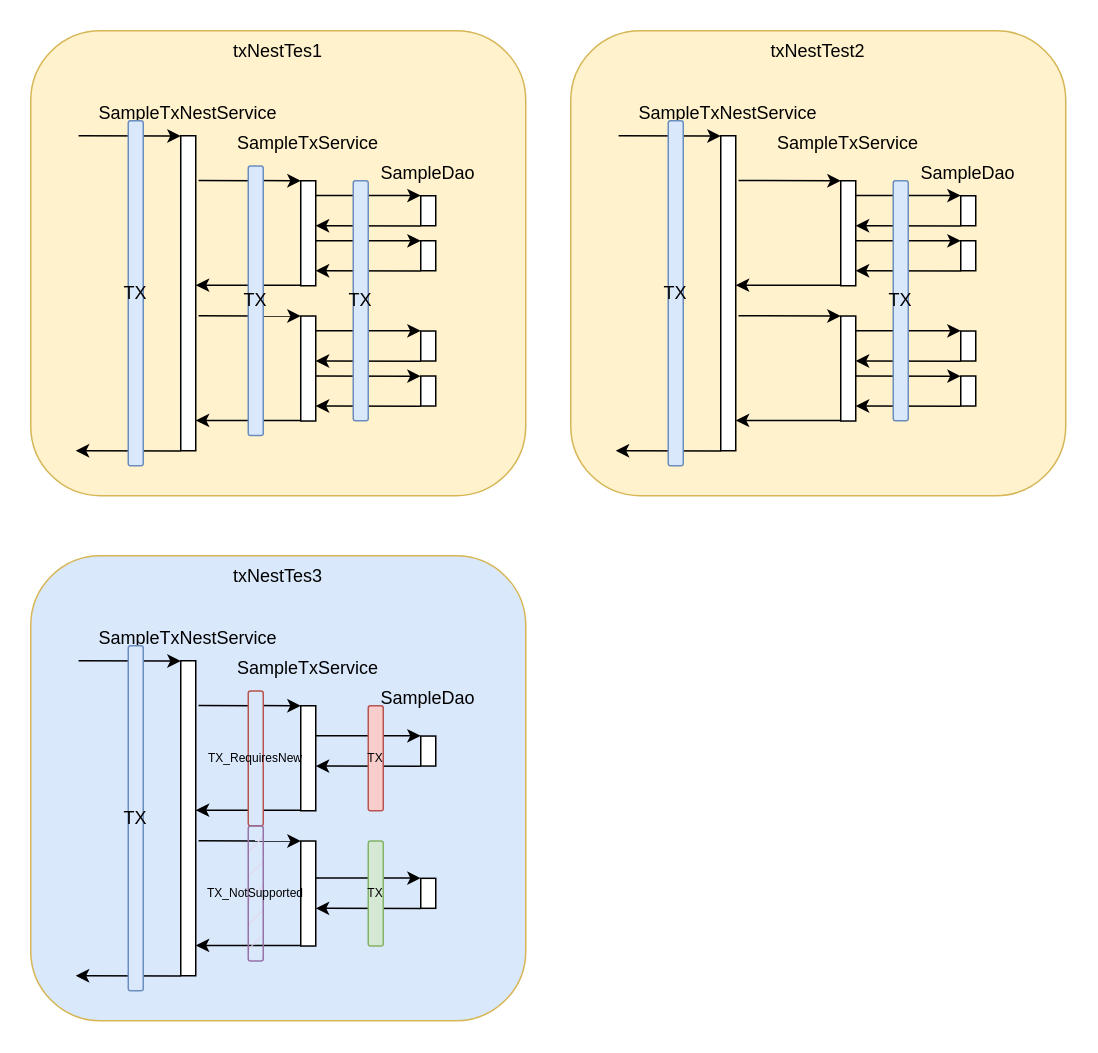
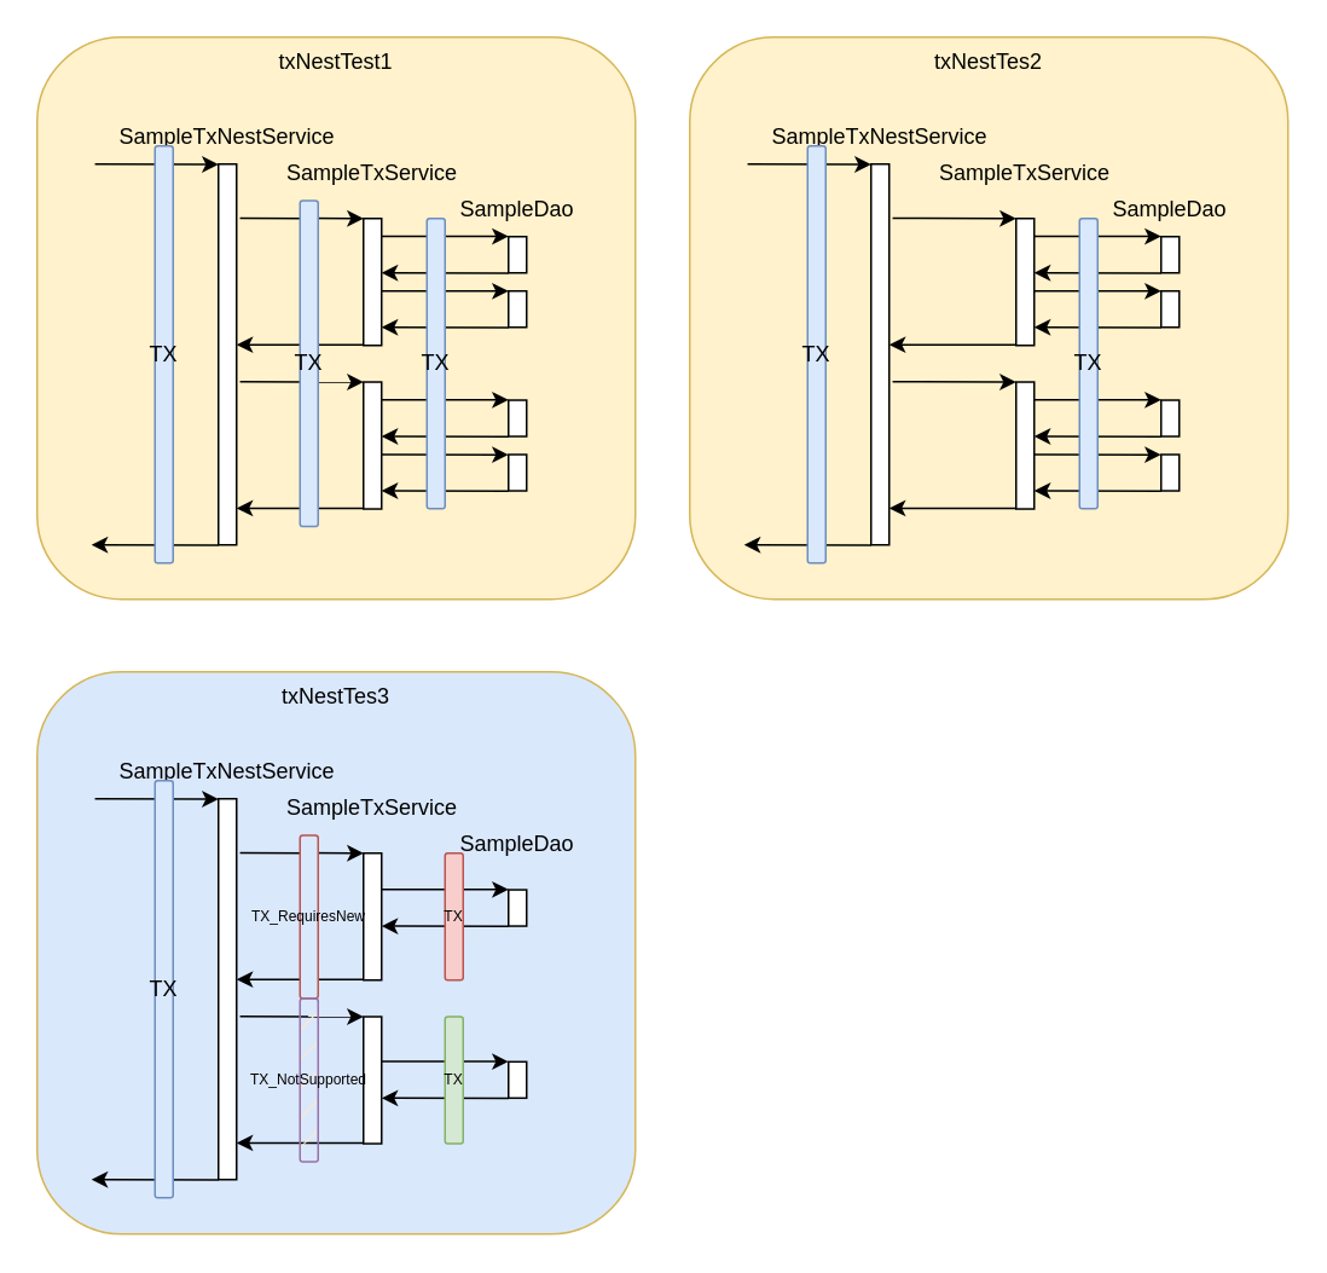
  <mxCell id="0" />
  <mxCell id="1" parent="0" />
- <mxCell id="2" value="txNestTes1" style="rounded=1;whiteSpace=wrap;html=1;fillColor=#fff2cc;strokeColor=#d6b656;verticalAlign=top;" vertex="1" parent="1"><mxGeometry x="20" y="20" width="330" height="310" as="geometry" /></mxCell>
+ <mxCell id="2" value="txNestTest1" style="rounded=1;whiteSpace=wrap;html=1;fillColor=#fff2cc;strokeColor=#d6b656;verticalAlign=top;" vertex="1" parent="1"><mxGeometry x="20" y="20" width="330" height="310" as="geometry" /></mxCell>
  <mxCell id="3" value="" style="rounded=0;whiteSpace=wrap;html=1;" vertex="1" parent="1"><mxGeometry x="120" y="90" width="10" height="210" as="geometry" /></mxCell>
  <mxCell id="4" value="SampleTxNestService" style="text;html=1;strokeColor=none;fillColor=none;align=center;verticalAlign=middle;whiteSpace=wrap;rounded=0;" vertex="1" parent="1"><mxGeometry x="95" y="60" width="60" height="30" as="geometry" /></mxCell>
  <mxCell id="5" value="" style="rounded=0;whiteSpace=wrap;html=1;" vertex="1" parent="1"><mxGeometry x="200" y="120" width="10" height="70" as="geometry" /></mxCell>
  <mxCell id="6" value="SampleTxService" style="text;html=1;strokeColor=none;fillColor=none;align=center;verticalAlign=middle;whiteSpace=wrap;rounded=0;" vertex="1" parent="1"><mxGeometry x="175" y="80" width="60" height="30" as="geometry" /></mxCell>
  <mxCell id="7" value="" style="rounded=0;whiteSpace=wrap;html=1;" vertex="1" parent="1"><mxGeometry x="280" y="130" width="10" height="20" as="geometry" /></mxCell>
  <mxCell id="8" value="SampleDao" style="text;html=1;strokeColor=none;fillColor=none;align=center;verticalAlign=middle;whiteSpace=wrap;rounded=0;" vertex="1" parent="1"><mxGeometry x="255" y="100" width="60" height="30" as="geometry" /></mxCell>
  <mxCell id="9" value="" style="rounded=0;whiteSpace=wrap;html=1;" vertex="1" parent="1"><mxGeometry x="280" y="160" width="10" height="20" as="geometry" /></mxCell>
  <mxCell id="10" value="" style="endArrow=classic;html=1;rounded=0;exitX=1.188;exitY=0.142;exitDx=0;exitDy=0;exitPerimeter=0;" edge="1" parent="1" source="3"><mxGeometry width="50" height="50" relative="1" as="geometry"><mxPoint x="300" y="170" as="sourcePoint" /><mxPoint x="200" y="120" as="targetPoint" /></mxGeometry></mxCell>
  <mxCell id="11" value="" style="endArrow=classic;html=1;rounded=0;exitX=1;exitY=0.176;exitDx=0;exitDy=0;exitPerimeter=0;" edge="1" parent="1"><mxGeometry width="50" height="50" relative="1" as="geometry"><mxPoint x="210" y="129.8" as="sourcePoint" /><mxPoint x="280" y="129.88" as="targetPoint" /></mxGeometry></mxCell>
  <mxCell id="12" value="" style="endArrow=classic;html=1;rounded=0;" edge="1" parent="1"><mxGeometry width="50" height="50" relative="1" as="geometry"><mxPoint x="280" y="150.12" as="sourcePoint" /><mxPoint x="210" y="150" as="targetPoint" /></mxGeometry></mxCell>
  <mxCell id="13" value="" style="endArrow=classic;html=1;rounded=0;exitX=1;exitY=0.176;exitDx=0;exitDy=0;exitPerimeter=0;" edge="1" parent="1"><mxGeometry width="50" height="50" relative="1" as="geometry"><mxPoint x="210" y="160" as="sourcePoint" /><mxPoint x="280" y="160.08" as="targetPoint" /></mxGeometry></mxCell>
  <mxCell id="14" value="" style="endArrow=classic;html=1;rounded=0;" edge="1" parent="1"><mxGeometry width="50" height="50" relative="1" as="geometry"><mxPoint x="280" y="180.12" as="sourcePoint" /><mxPoint x="210" y="180" as="targetPoint" /></mxGeometry></mxCell>
  <mxCell id="15" value="" style="endArrow=classic;html=1;rounded=0;" edge="1" parent="1"><mxGeometry width="50" height="50" relative="1" as="geometry"><mxPoint x="200" y="189.72" as="sourcePoint" /><mxPoint x="130" y="189.6" as="targetPoint" /></mxGeometry></mxCell>
  <mxCell id="16" value="" style="rounded=0;whiteSpace=wrap;html=1;" vertex="1" parent="1"><mxGeometry x="200" y="210.18" width="10" height="70" as="geometry" /></mxCell>
  <mxCell id="17" value="" style="rounded=0;whiteSpace=wrap;html=1;" vertex="1" parent="1"><mxGeometry x="280" y="220.18" width="10" height="20" as="geometry" /></mxCell>
  <mxCell id="18" value="" style="rounded=0;whiteSpace=wrap;html=1;" vertex="1" parent="1"><mxGeometry x="280" y="250.18" width="10" height="20" as="geometry" /></mxCell>
  <mxCell id="19" value="" style="endArrow=classic;html=1;rounded=0;exitX=1.188;exitY=0.142;exitDx=0;exitDy=0;exitPerimeter=0;" edge="1" parent="1"><mxGeometry width="50" height="50" relative="1" as="geometry"><mxPoint x="131.88" y="210" as="sourcePoint" /><mxPoint x="200" y="210.18" as="targetPoint" /></mxGeometry></mxCell>
  <mxCell id="20" value="" style="endArrow=classic;html=1;rounded=0;exitX=1;exitY=0.176;exitDx=0;exitDy=0;exitPerimeter=0;" edge="1" parent="1"><mxGeometry width="50" height="50" relative="1" as="geometry"><mxPoint x="210" y="219.98" as="sourcePoint" /><mxPoint x="280" y="220.06" as="targetPoint" /></mxGeometry></mxCell>
  <mxCell id="21" value="" style="endArrow=classic;html=1;rounded=0;" edge="1" parent="1"><mxGeometry width="50" height="50" relative="1" as="geometry"><mxPoint x="280" y="240.3" as="sourcePoint" /><mxPoint x="210" y="240.18" as="targetPoint" /></mxGeometry></mxCell>
  <mxCell id="22" value="" style="endArrow=classic;html=1;rounded=0;exitX=1;exitY=0.176;exitDx=0;exitDy=0;exitPerimeter=0;" edge="1" parent="1"><mxGeometry width="50" height="50" relative="1" as="geometry"><mxPoint x="210" y="250.18" as="sourcePoint" /><mxPoint x="280" y="250.26" as="targetPoint" /></mxGeometry></mxCell>
  <mxCell id="23" value="" style="endArrow=classic;html=1;rounded=0;" edge="1" parent="1"><mxGeometry width="50" height="50" relative="1" as="geometry"><mxPoint x="280" y="270.3" as="sourcePoint" /><mxPoint x="210" y="270.18" as="targetPoint" /></mxGeometry></mxCell>
  <mxCell id="24" value="" style="endArrow=classic;html=1;rounded=0;" edge="1" parent="1"><mxGeometry width="50" height="50" relative="1" as="geometry"><mxPoint x="200" y="279.9" as="sourcePoint" /><mxPoint x="130" y="279.78" as="targetPoint" /></mxGeometry></mxCell>
  <mxCell id="25" value="TX" style="rounded=1;whiteSpace=wrap;html=1;fillColor=#dae8fc;strokeColor=#6c8ebf;" vertex="1" parent="1"><mxGeometry x="235" y="120" width="10" height="160" as="geometry" /></mxCell>
  <mxCell id="26" value="TX" style="rounded=1;whiteSpace=wrap;html=1;fillColor=#dae8fc;strokeColor=#6c8ebf;" vertex="1" parent="1"><mxGeometry x="165" y="110.09" width="10" height="179.82" as="geometry" /></mxCell>
  <mxCell id="27" value="" style="endArrow=classic;html=1;rounded=0;exitX=1.188;exitY=0.142;exitDx=0;exitDy=0;exitPerimeter=0;" edge="1" parent="1"><mxGeometry width="50" height="50" relative="1" as="geometry"><mxPoint x="51.88" y="90" as="sourcePoint" /><mxPoint x="120" y="90.18" as="targetPoint" /></mxGeometry></mxCell>
  <mxCell id="28" value="" style="endArrow=classic;html=1;rounded=0;" edge="1" parent="1"><mxGeometry width="50" height="50" relative="1" as="geometry"><mxPoint x="120" y="300.12" as="sourcePoint" /><mxPoint x="50" y="300" as="targetPoint" /></mxGeometry></mxCell>
  <mxCell id="29" value="TX" style="rounded=1;whiteSpace=wrap;html=1;fillColor=#dae8fc;strokeColor=#6c8ebf;" vertex="1" parent="1"><mxGeometry x="85" y="80" width="10" height="230" as="geometry" /></mxCell>
- <mxCell id="30" value="txNestTest2" style="rounded=1;whiteSpace=wrap;html=1;fillColor=#fff2cc;strokeColor=#d6b656;verticalAlign=top;" vertex="1" parent="1"><mxGeometry x="380" y="20" width="330" height="310" as="geometry" /></mxCell>
+ <mxCell id="30" value="txNestTes2" style="rounded=1;whiteSpace=wrap;html=1;fillColor=#fff2cc;strokeColor=#d6b656;verticalAlign=top;" vertex="1" parent="1"><mxGeometry x="380" y="20" width="330" height="310" as="geometry" /></mxCell>
  <mxCell id="31" value="" style="rounded=0;whiteSpace=wrap;html=1;" vertex="1" parent="1"><mxGeometry x="480" y="90" width="10" height="210" as="geometry" /></mxCell>
  <mxCell id="32" value="SampleTxNestService" style="text;html=1;strokeColor=none;fillColor=none;align=center;verticalAlign=middle;whiteSpace=wrap;rounded=0;" vertex="1" parent="1"><mxGeometry x="455" y="60" width="60" height="30" as="geometry" /></mxCell>
  <mxCell id="33" value="" style="rounded=0;whiteSpace=wrap;html=1;" vertex="1" parent="1"><mxGeometry x="560" y="120" width="10" height="70" as="geometry" /></mxCell>
  <mxCell id="34" value="SampleTxService" style="text;html=1;strokeColor=none;fillColor=none;align=center;verticalAlign=middle;whiteSpace=wrap;rounded=0;" vertex="1" parent="1"><mxGeometry x="535" y="80" width="60" height="30" as="geometry" /></mxCell>
  <mxCell id="35" value="" style="rounded=0;whiteSpace=wrap;html=1;" vertex="1" parent="1"><mxGeometry x="640" y="130" width="10" height="20" as="geometry" /></mxCell>
  <mxCell id="36" value="SampleDao" style="text;html=1;strokeColor=none;fillColor=none;align=center;verticalAlign=middle;whiteSpace=wrap;rounded=0;" vertex="1" parent="1"><mxGeometry x="615" y="100" width="60" height="30" as="geometry" /></mxCell>
  <mxCell id="37" value="" style="rounded=0;whiteSpace=wrap;html=1;" vertex="1" parent="1"><mxGeometry x="640" y="160" width="10" height="20" as="geometry" /></mxCell>
  <mxCell id="38" value="" style="endArrow=classic;html=1;rounded=0;exitX=1.188;exitY=0.142;exitDx=0;exitDy=0;exitPerimeter=0;" edge="1" parent="1" source="31"><mxGeometry width="50" height="50" relative="1" as="geometry"><mxPoint x="660" y="170" as="sourcePoint" /><mxPoint x="560" y="120" as="targetPoint" /></mxGeometry></mxCell>
  <mxCell id="39" value="" style="endArrow=classic;html=1;rounded=0;exitX=1;exitY=0.176;exitDx=0;exitDy=0;exitPerimeter=0;" edge="1" parent="1"><mxGeometry width="50" height="50" relative="1" as="geometry"><mxPoint x="570" y="129.8" as="sourcePoint" /><mxPoint x="640" y="129.88" as="targetPoint" /></mxGeometry></mxCell>
  <mxCell id="40" value="" style="endArrow=classic;html=1;rounded=0;" edge="1" parent="1"><mxGeometry width="50" height="50" relative="1" as="geometry"><mxPoint x="640" y="150.12" as="sourcePoint" /><mxPoint x="570" y="150" as="targetPoint" /></mxGeometry></mxCell>
  <mxCell id="41" value="" style="endArrow=classic;html=1;rounded=0;exitX=1;exitY=0.176;exitDx=0;exitDy=0;exitPerimeter=0;" edge="1" parent="1"><mxGeometry width="50" height="50" relative="1" as="geometry"><mxPoint x="570" y="160" as="sourcePoint" /><mxPoint x="640" y="160.08" as="targetPoint" /></mxGeometry></mxCell>
  <mxCell id="42" value="" style="endArrow=classic;html=1;rounded=0;" edge="1" parent="1"><mxGeometry width="50" height="50" relative="1" as="geometry"><mxPoint x="640" y="180.12" as="sourcePoint" /><mxPoint x="570" y="180" as="targetPoint" /></mxGeometry></mxCell>
  <mxCell id="43" value="" style="endArrow=classic;html=1;rounded=0;" edge="1" parent="1"><mxGeometry width="50" height="50" relative="1" as="geometry"><mxPoint x="560" y="189.72" as="sourcePoint" /><mxPoint x="490" y="189.6" as="targetPoint" /></mxGeometry></mxCell>
  <mxCell id="44" value="" style="rounded=0;whiteSpace=wrap;html=1;" vertex="1" parent="1"><mxGeometry x="560" y="210.18" width="10" height="70" as="geometry" /></mxCell>
  <mxCell id="45" value="" style="rounded=0;whiteSpace=wrap;html=1;" vertex="1" parent="1"><mxGeometry x="640" y="220.18" width="10" height="20" as="geometry" /></mxCell>
  <mxCell id="46" value="" style="rounded=0;whiteSpace=wrap;html=1;" vertex="1" parent="1"><mxGeometry x="640" y="250.18" width="10" height="20" as="geometry" /></mxCell>
  <mxCell id="47" value="" style="endArrow=classic;html=1;rounded=0;exitX=1.188;exitY=0.142;exitDx=0;exitDy=0;exitPerimeter=0;" edge="1" parent="1"><mxGeometry width="50" height="50" relative="1" as="geometry"><mxPoint x="491.88" y="210" as="sourcePoint" /><mxPoint x="560" y="210.18" as="targetPoint" /></mxGeometry></mxCell>
  <mxCell id="48" value="" style="endArrow=classic;html=1;rounded=0;exitX=1;exitY=0.176;exitDx=0;exitDy=0;exitPerimeter=0;" edge="1" parent="1"><mxGeometry width="50" height="50" relative="1" as="geometry"><mxPoint x="570" y="219.98" as="sourcePoint" /><mxPoint x="640" y="220.06" as="targetPoint" /></mxGeometry></mxCell>
  <mxCell id="49" value="" style="endArrow=classic;html=1;rounded=0;" edge="1" parent="1"><mxGeometry width="50" height="50" relative="1" as="geometry"><mxPoint x="640" y="240.3" as="sourcePoint" /><mxPoint x="570" y="240.18" as="targetPoint" /></mxGeometry></mxCell>
  <mxCell id="50" value="" style="endArrow=classic;html=1;rounded=0;exitX=1;exitY=0.176;exitDx=0;exitDy=0;exitPerimeter=0;" edge="1" parent="1"><mxGeometry width="50" height="50" relative="1" as="geometry"><mxPoint x="570" y="250.18" as="sourcePoint" /><mxPoint x="640" y="250.26" as="targetPoint" /></mxGeometry></mxCell>
  <mxCell id="51" value="" style="endArrow=classic;html=1;rounded=0;" edge="1" parent="1"><mxGeometry width="50" height="50" relative="1" as="geometry"><mxPoint x="640" y="270.3" as="sourcePoint" /><mxPoint x="570" y="270.18" as="targetPoint" /></mxGeometry></mxCell>
  <mxCell id="52" value="" style="endArrow=classic;html=1;rounded=0;" edge="1" parent="1"><mxGeometry width="50" height="50" relative="1" as="geometry"><mxPoint x="560" y="279.9" as="sourcePoint" /><mxPoint x="490" y="279.78" as="targetPoint" /></mxGeometry></mxCell>
  <mxCell id="53" value="TX" style="rounded=1;whiteSpace=wrap;html=1;fillColor=#dae8fc;strokeColor=#6c8ebf;" vertex="1" parent="1"><mxGeometry x="595" y="120" width="10" height="160" as="geometry" /></mxCell>
  <mxCell id="54" value="" style="endArrow=classic;html=1;rounded=0;exitX=1.188;exitY=0.142;exitDx=0;exitDy=0;exitPerimeter=0;" edge="1" parent="1"><mxGeometry width="50" height="50" relative="1" as="geometry"><mxPoint x="411.88" y="90" as="sourcePoint" /><mxPoint x="480" y="90.18" as="targetPoint" /></mxGeometry></mxCell>
  <mxCell id="55" value="" style="endArrow=classic;html=1;rounded=0;" edge="1" parent="1"><mxGeometry width="50" height="50" relative="1" as="geometry"><mxPoint x="480" y="300.12" as="sourcePoint" /><mxPoint x="410" y="300" as="targetPoint" /></mxGeometry></mxCell>
  <mxCell id="56" value="TX" style="rounded=1;whiteSpace=wrap;html=1;fillColor=#dae8fc;strokeColor=#6c8ebf;" vertex="1" parent="1"><mxGeometry x="445" y="80" width="10" height="230" as="geometry" /></mxCell>
  <mxCell id="57" value="txNestTes3" style="rounded=1;whiteSpace=wrap;html=1;fillColor=#dae8fc;strokeColor=#d6b656;verticalAlign=top;" vertex="1" parent="1"><mxGeometry x="20" y="370" width="330" height="310" as="geometry" /></mxCell>
  <mxCell id="58" value="" style="rounded=0;whiteSpace=wrap;html=1;" vertex="1" parent="1"><mxGeometry x="120" y="440" width="10" height="210" as="geometry" /></mxCell>
  <mxCell id="59" value="SampleTxNestService" style="text;html=1;strokeColor=none;fillColor=none;align=center;verticalAlign=middle;whiteSpace=wrap;rounded=0;" vertex="1" parent="1"><mxGeometry x="95" y="410" width="60" height="30" as="geometry" /></mxCell>
  <mxCell id="60" value="" style="rounded=0;whiteSpace=wrap;html=1;" vertex="1" parent="1"><mxGeometry x="200" y="470" width="10" height="70" as="geometry" /></mxCell>
  <mxCell id="61" value="SampleTxService" style="text;html=1;strokeColor=none;fillColor=none;align=center;verticalAlign=middle;whiteSpace=wrap;rounded=0;" vertex="1" parent="1"><mxGeometry x="175" y="430" width="60" height="30" as="geometry" /></mxCell>
  <mxCell id="62" value="" style="rounded=0;whiteSpace=wrap;html=1;" vertex="1" parent="1"><mxGeometry x="280" y="490.2" width="10" height="20" as="geometry" /></mxCell>
  <mxCell id="63" value="SampleDao" style="text;html=1;strokeColor=none;fillColor=none;align=center;verticalAlign=middle;whiteSpace=wrap;rounded=0;" vertex="1" parent="1"><mxGeometry x="255" y="450" width="60" height="30" as="geometry" /></mxCell>
  <mxCell id="64" value="" style="endArrow=classic;html=1;rounded=0;exitX=1.188;exitY=0.142;exitDx=0;exitDy=0;exitPerimeter=0;" edge="1" parent="1" source="58"><mxGeometry width="50" height="50" relative="1" as="geometry"><mxPoint x="300" y="520" as="sourcePoint" /><mxPoint x="200" y="470" as="targetPoint" /></mxGeometry></mxCell>
  <mxCell id="65" value="" style="endArrow=classic;html=1;rounded=0;exitX=1;exitY=0.176;exitDx=0;exitDy=0;exitPerimeter=0;" edge="1" parent="1"><mxGeometry width="50" height="50" relative="1" as="geometry"><mxPoint x="210" y="490" as="sourcePoint" /><mxPoint x="280" y="490.08" as="targetPoint" /></mxGeometry></mxCell>
  <mxCell id="66" value="" style="endArrow=classic;html=1;rounded=0;" edge="1" parent="1"><mxGeometry width="50" height="50" relative="1" as="geometry"><mxPoint x="280" y="510.32" as="sourcePoint" /><mxPoint x="210" y="510.2" as="targetPoint" /></mxGeometry></mxCell>
  <mxCell id="67" value="" style="endArrow=classic;html=1;rounded=0;" edge="1" parent="1"><mxGeometry width="50" height="50" relative="1" as="geometry"><mxPoint x="200" y="539.72" as="sourcePoint" /><mxPoint x="130" y="539.6" as="targetPoint" /></mxGeometry></mxCell>
  <mxCell id="68" value="" style="rounded=0;whiteSpace=wrap;html=1;" vertex="1" parent="1"><mxGeometry x="200" y="560.18" width="10" height="70" as="geometry" /></mxCell>
  <mxCell id="69" value="" style="rounded=0;whiteSpace=wrap;html=1;" vertex="1" parent="1"><mxGeometry x="280" y="585.04" width="10" height="20" as="geometry" /></mxCell>
  <mxCell id="70" value="" style="endArrow=classic;html=1;rounded=0;exitX=1.188;exitY=0.142;exitDx=0;exitDy=0;exitPerimeter=0;" edge="1" parent="1"><mxGeometry width="50" height="50" relative="1" as="geometry"><mxPoint x="131.88" y="560" as="sourcePoint" /><mxPoint x="200" y="560.18" as="targetPoint" /></mxGeometry></mxCell>
  <mxCell id="71" value="" style="endArrow=classic;html=1;rounded=0;exitX=1;exitY=0.176;exitDx=0;exitDy=0;exitPerimeter=0;" edge="1" parent="1"><mxGeometry width="50" height="50" relative="1" as="geometry"><mxPoint x="210" y="584.84" as="sourcePoint" /><mxPoint x="280" y="584.92" as="targetPoint" /></mxGeometry></mxCell>
  <mxCell id="72" value="" style="endArrow=classic;html=1;rounded=0;" edge="1" parent="1"><mxGeometry width="50" height="50" relative="1" as="geometry"><mxPoint x="280" y="605.16" as="sourcePoint" /><mxPoint x="210" y="605.04" as="targetPoint" /></mxGeometry></mxCell>
  <mxCell id="73" value="" style="endArrow=classic;html=1;rounded=0;" edge="1" parent="1"><mxGeometry width="50" height="50" relative="1" as="geometry"><mxPoint x="200" y="629.9" as="sourcePoint" /><mxPoint x="130" y="629.78" as="targetPoint" /></mxGeometry></mxCell>
  <mxCell id="74" value="" style="endArrow=classic;html=1;rounded=0;exitX=1.188;exitY=0.142;exitDx=0;exitDy=0;exitPerimeter=0;" edge="1" parent="1"><mxGeometry width="50" height="50" relative="1" as="geometry"><mxPoint x="51.88" y="440" as="sourcePoint" /><mxPoint x="120" y="440.18" as="targetPoint" /></mxGeometry></mxCell>
  <mxCell id="75" value="" style="endArrow=classic;html=1;rounded=0;" edge="1" parent="1"><mxGeometry width="50" height="50" relative="1" as="geometry"><mxPoint x="120" y="650.12" as="sourcePoint" /><mxPoint x="50" y="650" as="targetPoint" /></mxGeometry></mxCell>
  <mxCell id="76" value="TX" style="rounded=1;whiteSpace=wrap;html=1;fillColor=#dae8fc;strokeColor=#6c8ebf;" vertex="1" parent="1"><mxGeometry x="85" y="430" width="10" height="230" as="geometry" /></mxCell>
  <mxCell id="77" value="TX_RequiresNew" style="rounded=1;whiteSpace=wrap;html=1;fillColor=#dae8fc;strokeColor=#b85450;fontSize=8;" vertex="1" parent="1"><mxGeometry x="165" y="460.09" width="10" height="89.91" as="geometry" /></mxCell>
- <mxCell id="78" value="TX_NotSupported&lt;br style=&quot;font-size: 8px;&quot;&gt;" style="rounded=1;whiteSpace=wrap;html=1;fillColor=#e1d5e7;strokeColor=#9673a6;fontSize=8;fillStyle=hatch;" vertex="1" parent="1"><mxGeometry x="165" y="550.23" width="10" height="89.91" as="geometry" /></mxCell>
+ <mxCell id="78" value="TX_NotSupported&lt;br style=&quot;font-size: 8px;&quot;&gt;" style="rounded=1;whiteSpace=wrap;html=1;fillColor=#ffe6cc;strokeColor=#9673a6;fontSize=8;fillStyle=hatch;" vertex="1" parent="1"><mxGeometry x="165" y="550.23" width="10" height="89.91" as="geometry" /></mxCell>
  <mxCell id="79" value="TX" style="rounded=1;whiteSpace=wrap;html=1;fillColor=#f8cecc;strokeColor=#b85450;fontSize=8;" vertex="1" parent="1"><mxGeometry x="245" y="470" width="10" height="70" as="geometry" /></mxCell>
  <mxCell id="80" value="TX" style="rounded=1;whiteSpace=wrap;html=1;fillColor=#d5e8d4;strokeColor=#82b366;fontSize=8;" vertex="1" parent="1"><mxGeometry x="245" y="560.19" width="10" height="70" as="geometry" /></mxCell>
